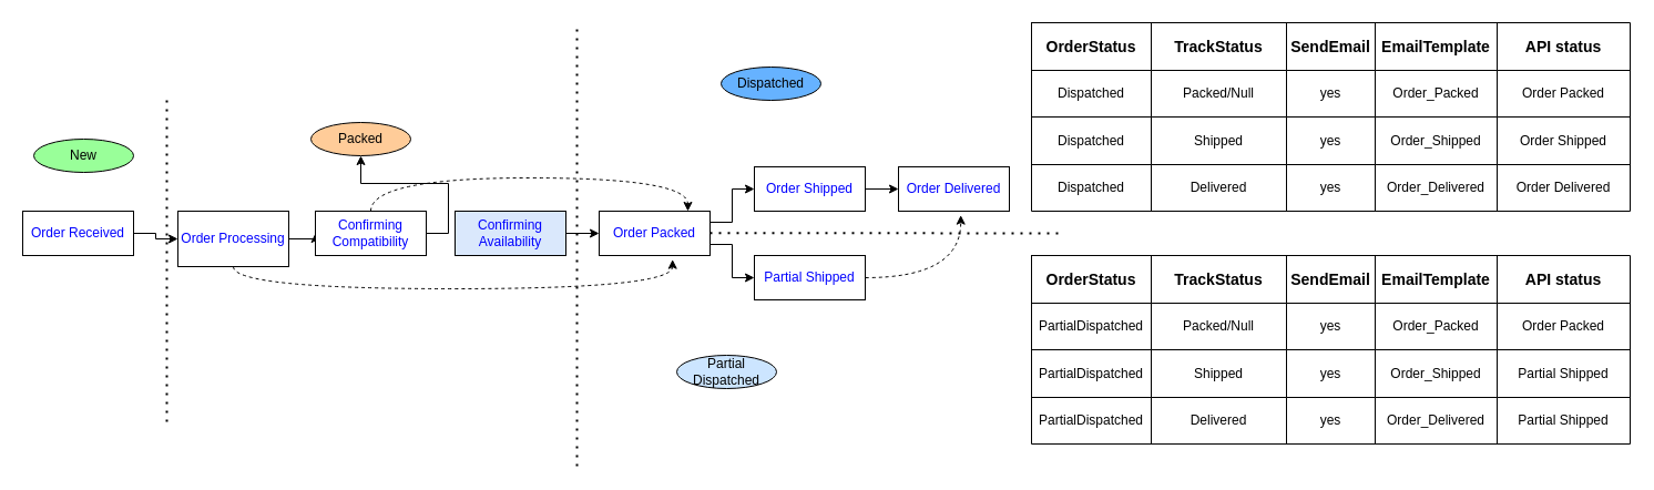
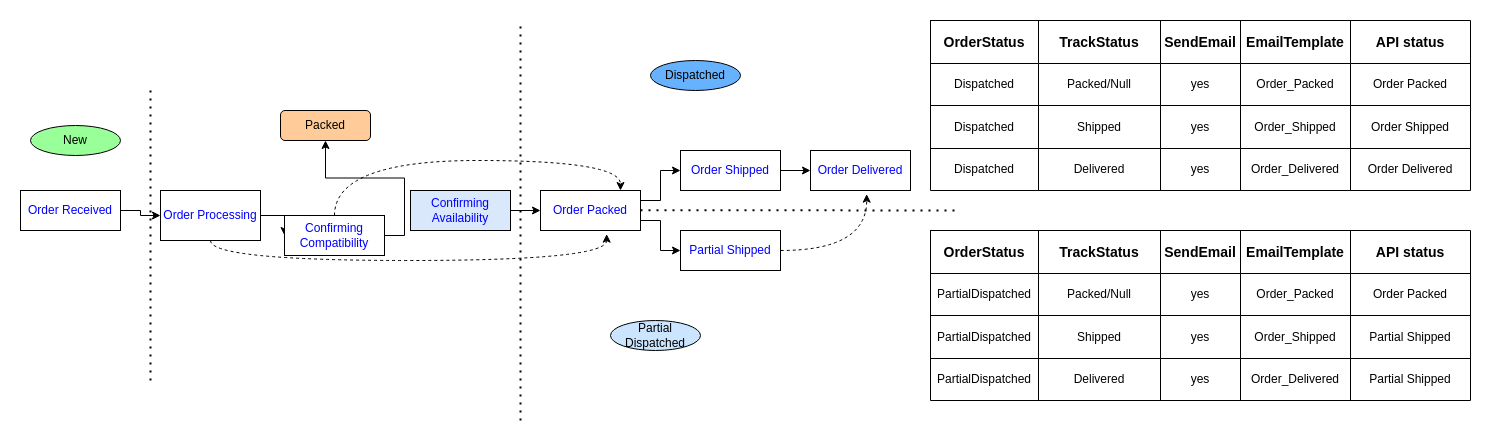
  <mxCell id="0" />
  <mxCell id="1" parent="0" />
  <mxCell id="2" style="edgeStyle=orthogonalEdgeStyle;rounded=0;orthogonalLoop=1;jettySize=auto;html=1;exitX=1;exitY=0.5;exitDx=0;exitDy=0;entryX=0;entryY=0.5;entryDx=0;entryDy=0;" parent="1" source="3" target="6" edge="1"><mxGeometry relative="1" as="geometry" /></mxCell>
  <mxCell id="3" value="&lt;font color=&quot;#0000ff&quot;&gt;Order Received&lt;/font&gt;" style="rounded=0;whiteSpace=wrap;html=1;" parent="1" vertex="1"><mxGeometry x="20" y="190" width="100" height="40" as="geometry" /></mxCell>
  <mxCell id="4" style="edgeStyle=orthogonalEdgeStyle;rounded=0;orthogonalLoop=1;jettySize=auto;html=1;exitX=1;exitY=0.5;exitDx=0;exitDy=0;entryX=0;entryY=0.5;entryDx=0;entryDy=0;" parent="1" source="6" target="9" edge="1"><mxGeometry relative="1" as="geometry" /></mxCell>
  <mxCell id="5" style="edgeStyle=orthogonalEdgeStyle;orthogonalLoop=1;jettySize=auto;html=1;exitX=0.5;exitY=1;exitDx=0;exitDy=0;entryX=0.662;entryY=1.091;entryDx=0;entryDy=0;entryPerimeter=0;curved=1;dashed=1;" parent="1" source="6" target="21" edge="1"><mxGeometry relative="1" as="geometry"><mxPoint x="620" y="250" as="targetPoint" /><Array as="points"><mxPoint x="210" y="260" /><mxPoint x="606" y="260" /></Array></mxGeometry></mxCell>
  <mxCell id="6" value="&lt;font color=&quot;#0000ff&quot;&gt;Order Processing&lt;/font&gt;" style="rounded=0;whiteSpace=wrap;html=1;" parent="1" vertex="1"><mxGeometry x="160" y="190" width="100" height="50" as="geometry" /></mxCell>
  <mxCell id="7" style="edgeStyle=orthogonalEdgeStyle;rounded=0;orthogonalLoop=1;jettySize=auto;html=1;exitX=1;exitY=0.5;exitDx=0;exitDy=0;" parent="1" source="9" target="15" edge="1"><mxGeometry relative="1" as="geometry" /></mxCell>
  <mxCell id="8" style="edgeStyle=orthogonalEdgeStyle;curved=1;orthogonalLoop=1;jettySize=auto;html=1;exitX=0.5;exitY=0;exitDx=0;exitDy=0;dashed=1;" parent="1" source="9" edge="1"><mxGeometry relative="1" as="geometry"><mxPoint x="620" y="190" as="targetPoint" /><Array as="points"><mxPoint x="334" y="160" /><mxPoint x="620" y="160" /></Array></mxGeometry></mxCell>
- <mxCell id="9" value="&lt;font color=&quot;#0000ff&quot;&gt;Confirming&lt;br&gt;Compatibility&lt;/font&gt;" style="rounded=0;whiteSpace=wrap;html=1;" parent="1" vertex="1"><mxGeometry x="284" y="190" width="100" height="40" as="geometry" /></mxCell>
+ <mxCell id="9" value="&lt;font color=&quot;#0000ff&quot;&gt;Confirming&lt;br&gt;Compatibility&lt;/font&gt;" style="rounded=0;whiteSpace=wrap;html=1;" parent="1" vertex="1"><mxGeometry x="284" y="215" width="100" height="40" as="geometry" /></mxCell>
  <mxCell id="10" style="edgeStyle=orthogonalEdgeStyle;rounded=0;orthogonalLoop=1;jettySize=auto;html=1;exitX=1;exitY=0.5;exitDx=0;exitDy=0;entryX=0;entryY=0.5;entryDx=0;entryDy=0;" parent="1" source="11" target="21" edge="1"><mxGeometry relative="1" as="geometry" /></mxCell>
  <mxCell id="11" value="&lt;font color=&quot;#0000ff&quot;&gt;Confirming&lt;br&gt;Availability&lt;/font&gt;" style="rounded=0;whiteSpace=wrap;html=1;fillColor=#dae8fc;" parent="1" vertex="1"><mxGeometry x="410" y="190" width="100" height="40" as="geometry" /></mxCell>
  <mxCell id="12" value="" style="endArrow=none;dashed=1;html=1;dashPattern=1 3;strokeWidth=2;" parent="1" edge="1"><mxGeometry width="50" height="50" relative="1" as="geometry"><mxPoint x="150" y="380" as="sourcePoint" /><mxPoint x="150" y="90" as="targetPoint" /></mxGeometry></mxCell>
  <mxCell id="13" value="New" style="ellipse;whiteSpace=wrap;html=1;fillColor=#99FF99;" parent="1" vertex="1"><mxGeometry x="30" y="125" width="90" height="30" as="geometry" /></mxCell>
  <mxCell id="14" value="" style="endArrow=none;dashed=1;html=1;dashPattern=1 3;strokeWidth=2;" parent="1" edge="1"><mxGeometry width="50" height="50" relative="1" as="geometry"><mxPoint x="520" y="420" as="sourcePoint" /><mxPoint x="520" y="20" as="targetPoint" /></mxGeometry></mxCell>
- <mxCell id="15" value="Packed" style="ellipse;whiteSpace=wrap;html=1;fillColor=#FFCC99;" parent="1" vertex="1"><mxGeometry x="280" y="110" width="90" height="30" as="geometry" /></mxCell>
+ <mxCell id="15" value="Packed" style="whiteSpace=wrap;html=1;fillColor=#FFCC99;rounded=1;" parent="1" vertex="1"><mxGeometry x="280" y="110" width="90" height="30" as="geometry" /></mxCell>
  <mxCell id="16" value="" style="endArrow=none;dashed=1;html=1;dashPattern=1 3;strokeWidth=2;" parent="1" edge="1"><mxGeometry width="50" height="50" relative="1" as="geometry"><mxPoint x="640" y="209.66" as="sourcePoint" /><mxPoint x="960" y="210" as="targetPoint" /></mxGeometry></mxCell>
  <mxCell id="17" value="Dispatched" style="ellipse;whiteSpace=wrap;html=1;fillColor=#66B2FF;" parent="1" vertex="1"><mxGeometry x="650" y="60" width="90" height="30" as="geometry" /></mxCell>
  <mxCell id="18" value="Partial&lt;br&gt;Dispatched" style="ellipse;whiteSpace=wrap;html=1;fillColor=#CCE5FF;" parent="1" vertex="1"><mxGeometry x="610" y="320" width="90" height="30" as="geometry" /></mxCell>
  <mxCell id="19" style="edgeStyle=orthogonalEdgeStyle;rounded=0;orthogonalLoop=1;jettySize=auto;html=1;exitX=1;exitY=0.75;exitDx=0;exitDy=0;entryX=0;entryY=0.5;entryDx=0;entryDy=0;" parent="1" source="21" target="25" edge="1"><mxGeometry relative="1" as="geometry" /></mxCell>
  <mxCell id="20" style="edgeStyle=orthogonalEdgeStyle;rounded=0;orthogonalLoop=1;jettySize=auto;html=1;exitX=1;exitY=0.25;exitDx=0;exitDy=0;entryX=0;entryY=0.5;entryDx=0;entryDy=0;" parent="1" source="21" target="23" edge="1"><mxGeometry relative="1" as="geometry" /></mxCell>
  <mxCell id="21" value="&lt;font color=&quot;#0000ff&quot;&gt;Order Packed&lt;/font&gt;" style="rounded=0;whiteSpace=wrap;html=1;" parent="1" vertex="1"><mxGeometry x="540" y="190" width="100" height="40" as="geometry" /></mxCell>
  <mxCell id="22" style="edgeStyle=orthogonalEdgeStyle;rounded=0;orthogonalLoop=1;jettySize=auto;html=1;exitX=1;exitY=0.5;exitDx=0;exitDy=0;entryX=0;entryY=0.5;entryDx=0;entryDy=0;" parent="1" source="23" target="26" edge="1"><mxGeometry relative="1" as="geometry" /></mxCell>
  <mxCell id="23" value="&lt;font color=&quot;#0000ff&quot;&gt;Order Shipped&lt;/font&gt;" style="rounded=0;whiteSpace=wrap;html=1;" parent="1" vertex="1"><mxGeometry x="680" y="150" width="100" height="40" as="geometry" /></mxCell>
  <mxCell id="24" style="edgeStyle=orthogonalEdgeStyle;curved=1;orthogonalLoop=1;jettySize=auto;html=1;exitX=1;exitY=0.5;exitDx=0;exitDy=0;entryX=0.562;entryY=1.091;entryDx=0;entryDy=0;entryPerimeter=0;dashed=1;" parent="1" source="25" target="26" edge="1"><mxGeometry relative="1" as="geometry" /></mxCell>
  <mxCell id="25" value="&lt;font color=&quot;#0000ff&quot;&gt;Partial Shipped&lt;/font&gt;" style="rounded=0;whiteSpace=wrap;html=1;" parent="1" vertex="1"><mxGeometry x="680" y="230" width="100" height="40" as="geometry" /></mxCell>
  <mxCell id="26" value="&lt;font color=&quot;#0000ff&quot;&gt;Order Delivered&lt;/font&gt;" style="rounded=0;whiteSpace=wrap;html=1;" parent="1" vertex="1"><mxGeometry x="810" y="150" width="100" height="40" as="geometry" /></mxCell>
  <mxCell id="27" value="" style="shape=table;startSize=0;container=1;collapsible=0;childLayout=tableLayout;" parent="1" vertex="1"><mxGeometry x="930" y="230" width="540" height="170" as="geometry" /></mxCell>
  <mxCell id="28" value="" style="shape=partialRectangle;collapsible=0;dropTarget=0;pointerEvents=0;fillColor=none;top=0;left=0;bottom=0;right=0;points=[[0,0.5],[1,0.5]];portConstraint=eastwest;" parent="27" vertex="1"><mxGeometry width="540" height="43" as="geometry" /></mxCell>
  <mxCell id="29" value="&lt;b&gt;&lt;font style=&quot;font-size: 14px&quot;&gt;OrderStatus&lt;/font&gt;&lt;/b&gt;" style="shape=partialRectangle;html=1;whiteSpace=wrap;connectable=0;overflow=hidden;fillColor=none;top=0;left=0;bottom=0;right=0;pointerEvents=1;" parent="28" vertex="1"><mxGeometry width="108" height="43" as="geometry" /></mxCell>
  <mxCell id="30" value="&lt;b&gt;&lt;font style=&quot;font-size: 14px&quot;&gt;TrackStatus&lt;/font&gt;&lt;/b&gt;" style="shape=partialRectangle;html=1;whiteSpace=wrap;connectable=0;overflow=hidden;fillColor=none;top=0;left=0;bottom=0;right=0;pointerEvents=1;" parent="28" vertex="1"><mxGeometry x="108" width="122" height="43" as="geometry" /></mxCell>
  <mxCell id="31" value="&lt;b&gt;&lt;font style=&quot;font-size: 14px&quot;&gt;SendEmail&lt;/font&gt;&lt;/b&gt;" style="shape=partialRectangle;html=1;whiteSpace=wrap;connectable=0;overflow=hidden;fillColor=none;top=0;left=0;bottom=0;right=0;pointerEvents=1;" parent="28" vertex="1"><mxGeometry x="230" width="80" height="43" as="geometry" /></mxCell>
  <mxCell id="32" value="&lt;b&gt;&lt;font style=&quot;font-size: 14px&quot;&gt;EmailTemplate&lt;/font&gt;&lt;/b&gt;" style="shape=partialRectangle;html=1;whiteSpace=wrap;connectable=0;overflow=hidden;fillColor=none;top=0;left=0;bottom=0;right=0;pointerEvents=1;" parent="28" vertex="1"><mxGeometry x="310" width="110" height="43" as="geometry" /></mxCell>
  <mxCell id="33" value="&lt;font style=&quot;font-size: 14px&quot;&gt;&lt;b&gt;API status&lt;/b&gt;&lt;/font&gt;" style="shape=partialRectangle;html=1;whiteSpace=wrap;connectable=0;overflow=hidden;fillColor=none;top=0;left=0;bottom=0;right=0;pointerEvents=1;" parent="28" vertex="1"><mxGeometry x="420" width="120" height="43" as="geometry" /></mxCell>
  <mxCell id="34" value="" style="shape=partialRectangle;collapsible=0;dropTarget=0;pointerEvents=0;fillColor=none;top=0;left=0;bottom=0;right=0;points=[[0,0.5],[1,0.5]];portConstraint=eastwest;" parent="27" vertex="1"><mxGeometry y="43" width="540" height="42" as="geometry" /></mxCell>
  <mxCell id="35" value="PartialDispatched" style="shape=partialRectangle;html=1;whiteSpace=wrap;connectable=0;overflow=hidden;fillColor=none;top=0;left=0;bottom=0;right=0;pointerEvents=1;" parent="34" vertex="1"><mxGeometry width="108" height="42" as="geometry" /></mxCell>
  <mxCell id="36" value="Packed/Null" style="shape=partialRectangle;html=1;whiteSpace=wrap;connectable=0;overflow=hidden;fillColor=none;top=0;left=0;bottom=0;right=0;pointerEvents=1;" parent="34" vertex="1"><mxGeometry x="108" width="122" height="42" as="geometry" /></mxCell>
  <mxCell id="37" value="yes" style="shape=partialRectangle;html=1;whiteSpace=wrap;connectable=0;overflow=hidden;fillColor=none;top=0;left=0;bottom=0;right=0;pointerEvents=1;" parent="34" vertex="1"><mxGeometry x="230" width="80" height="42" as="geometry" /></mxCell>
  <mxCell id="38" value="Order_Packed" style="shape=partialRectangle;html=1;whiteSpace=wrap;connectable=0;overflow=hidden;fillColor=none;top=0;left=0;bottom=0;right=0;pointerEvents=1;" parent="34" vertex="1"><mxGeometry x="310" width="110" height="42" as="geometry" /></mxCell>
  <mxCell id="39" value="&lt;span&gt;Order Packed&lt;/span&gt;" style="shape=partialRectangle;html=1;whiteSpace=wrap;connectable=0;overflow=hidden;fillColor=none;top=0;left=0;bottom=0;right=0;pointerEvents=1;" parent="34" vertex="1"><mxGeometry x="420" width="120" height="42" as="geometry" /></mxCell>
  <mxCell id="40" value="" style="shape=partialRectangle;collapsible=0;dropTarget=0;pointerEvents=0;fillColor=none;top=0;left=0;bottom=0;right=0;points=[[0,0.5],[1,0.5]];portConstraint=eastwest;" parent="27" vertex="1"><mxGeometry y="85" width="540" height="43" as="geometry" /></mxCell>
  <mxCell id="41" value="&lt;span&gt;PartialDispatched&lt;/span&gt;" style="shape=partialRectangle;html=1;whiteSpace=wrap;connectable=0;overflow=hidden;fillColor=none;top=0;left=0;bottom=0;right=0;pointerEvents=1;" parent="40" vertex="1"><mxGeometry width="108" height="43" as="geometry" /></mxCell>
  <mxCell id="42" value="Shipped" style="shape=partialRectangle;html=1;whiteSpace=wrap;connectable=0;overflow=hidden;fillColor=none;top=0;left=0;bottom=0;right=0;pointerEvents=1;" parent="40" vertex="1"><mxGeometry x="108" width="122" height="43" as="geometry" /></mxCell>
  <mxCell id="43" value="&lt;span&gt;yes&lt;/span&gt;" style="shape=partialRectangle;html=1;whiteSpace=wrap;connectable=0;overflow=hidden;fillColor=none;top=0;left=0;bottom=0;right=0;pointerEvents=1;" parent="40" vertex="1"><mxGeometry x="230" width="80" height="43" as="geometry" /></mxCell>
  <mxCell id="44" value="Order_Shipped" style="shape=partialRectangle;html=1;whiteSpace=wrap;connectable=0;overflow=hidden;fillColor=none;top=0;left=0;bottom=0;right=0;pointerEvents=1;" parent="40" vertex="1"><mxGeometry x="310" width="110" height="43" as="geometry" /></mxCell>
  <mxCell id="45" value="Partial Shipped" style="shape=partialRectangle;html=1;whiteSpace=wrap;connectable=0;overflow=hidden;fillColor=none;top=0;left=0;bottom=0;right=0;pointerEvents=1;" parent="40" vertex="1"><mxGeometry x="420" width="120" height="43" as="geometry" /></mxCell>
  <mxCell id="46" value="" style="shape=partialRectangle;collapsible=0;dropTarget=0;pointerEvents=0;fillColor=none;top=0;left=0;bottom=0;right=0;points=[[0,0.5],[1,0.5]];portConstraint=eastwest;" parent="27" vertex="1"><mxGeometry y="128" width="540" height="42" as="geometry" /></mxCell>
  <mxCell id="47" value="&lt;span&gt;PartialDispatched&lt;/span&gt;" style="shape=partialRectangle;html=1;whiteSpace=wrap;connectable=0;overflow=hidden;fillColor=none;top=0;left=0;bottom=0;right=0;pointerEvents=1;" parent="46" vertex="1"><mxGeometry width="108" height="42" as="geometry" /></mxCell>
  <mxCell id="48" value="Delivered" style="shape=partialRectangle;html=1;whiteSpace=wrap;connectable=0;overflow=hidden;fillColor=none;top=0;left=0;bottom=0;right=0;pointerEvents=1;" parent="46" vertex="1"><mxGeometry x="108" width="122" height="42" as="geometry" /></mxCell>
  <mxCell id="49" value="&lt;span&gt;yes&lt;/span&gt;" style="shape=partialRectangle;html=1;whiteSpace=wrap;connectable=0;overflow=hidden;fillColor=none;top=0;left=0;bottom=0;right=0;pointerEvents=1;" parent="46" vertex="1"><mxGeometry x="230" width="80" height="42" as="geometry" /></mxCell>
  <mxCell id="50" value="Order_Delivered" style="shape=partialRectangle;html=1;whiteSpace=wrap;connectable=0;overflow=hidden;fillColor=none;top=0;left=0;bottom=0;right=0;pointerEvents=1;" parent="46" vertex="1"><mxGeometry x="310" width="110" height="42" as="geometry" /></mxCell>
  <mxCell id="51" value="Partial Shipped" style="shape=partialRectangle;html=1;whiteSpace=wrap;connectable=0;overflow=hidden;fillColor=none;top=0;left=0;bottom=0;right=0;pointerEvents=1;" parent="46" vertex="1"><mxGeometry x="420" width="120" height="42" as="geometry" /></mxCell>
  <mxCell id="52" value="" style="shape=table;startSize=0;container=1;collapsible=0;childLayout=tableLayout;" parent="1" vertex="1"><mxGeometry x="930" y="20" width="540" height="170" as="geometry" /></mxCell>
  <mxCell id="53" value="" style="shape=partialRectangle;collapsible=0;dropTarget=0;pointerEvents=0;fillColor=none;top=0;left=0;bottom=0;right=0;points=[[0,0.5],[1,0.5]];portConstraint=eastwest;" parent="52" vertex="1"><mxGeometry width="540" height="43" as="geometry" /></mxCell>
  <mxCell id="54" value="&lt;b&gt;&lt;font style=&quot;font-size: 14px&quot;&gt;OrderStatus&lt;/font&gt;&lt;/b&gt;" style="shape=partialRectangle;html=1;whiteSpace=wrap;connectable=0;overflow=hidden;fillColor=none;top=0;left=0;bottom=0;right=0;pointerEvents=1;" parent="53" vertex="1"><mxGeometry width="108" height="43" as="geometry" /></mxCell>
  <mxCell id="55" value="&lt;b&gt;&lt;font style=&quot;font-size: 14px&quot;&gt;TrackStatus&lt;/font&gt;&lt;/b&gt;" style="shape=partialRectangle;html=1;whiteSpace=wrap;connectable=0;overflow=hidden;fillColor=none;top=0;left=0;bottom=0;right=0;pointerEvents=1;" parent="53" vertex="1"><mxGeometry x="108" width="122" height="43" as="geometry" /></mxCell>
  <mxCell id="56" value="&lt;b&gt;&lt;font style=&quot;font-size: 14px&quot;&gt;SendEmail&lt;/font&gt;&lt;/b&gt;" style="shape=partialRectangle;html=1;whiteSpace=wrap;connectable=0;overflow=hidden;fillColor=none;top=0;left=0;bottom=0;right=0;pointerEvents=1;" parent="53" vertex="1"><mxGeometry x="230" width="80" height="43" as="geometry" /></mxCell>
  <mxCell id="57" value="&lt;b&gt;&lt;font style=&quot;font-size: 14px&quot;&gt;EmailTemplate&lt;/font&gt;&lt;/b&gt;" style="shape=partialRectangle;html=1;whiteSpace=wrap;connectable=0;overflow=hidden;fillColor=none;top=0;left=0;bottom=0;right=0;pointerEvents=1;" parent="53" vertex="1"><mxGeometry x="310" width="110" height="43" as="geometry" /></mxCell>
  <mxCell id="58" value="&lt;font style=&quot;font-size: 14px&quot;&gt;&lt;b&gt;API status&lt;/b&gt;&lt;/font&gt;" style="shape=partialRectangle;html=1;whiteSpace=wrap;connectable=0;overflow=hidden;fillColor=none;top=0;left=0;bottom=0;right=0;pointerEvents=1;" parent="53" vertex="1"><mxGeometry x="420" width="120" height="43" as="geometry" /></mxCell>
  <mxCell id="59" value="" style="shape=partialRectangle;collapsible=0;dropTarget=0;pointerEvents=0;fillColor=none;top=0;left=0;bottom=0;right=0;points=[[0,0.5],[1,0.5]];portConstraint=eastwest;" parent="52" vertex="1"><mxGeometry y="43" width="540" height="42" as="geometry" /></mxCell>
  <mxCell id="60" value="Dispatched" style="shape=partialRectangle;html=1;whiteSpace=wrap;connectable=0;overflow=hidden;fillColor=none;top=0;left=0;bottom=0;right=0;pointerEvents=1;" parent="59" vertex="1"><mxGeometry width="108" height="42" as="geometry" /></mxCell>
  <mxCell id="61" value="Packed/Null" style="shape=partialRectangle;html=1;whiteSpace=wrap;connectable=0;overflow=hidden;fillColor=none;top=0;left=0;bottom=0;right=0;pointerEvents=1;" parent="59" vertex="1"><mxGeometry x="108" width="122" height="42" as="geometry" /></mxCell>
  <mxCell id="62" value="yes" style="shape=partialRectangle;html=1;whiteSpace=wrap;connectable=0;overflow=hidden;fillColor=none;top=0;left=0;bottom=0;right=0;pointerEvents=1;" parent="59" vertex="1"><mxGeometry x="230" width="80" height="42" as="geometry" /></mxCell>
  <mxCell id="63" value="Order_Packed" style="shape=partialRectangle;html=1;whiteSpace=wrap;connectable=0;overflow=hidden;fillColor=none;top=0;left=0;bottom=0;right=0;pointerEvents=1;" parent="59" vertex="1"><mxGeometry x="310" width="110" height="42" as="geometry" /></mxCell>
  <mxCell id="64" value="&lt;span&gt;Order Packed&lt;/span&gt;" style="shape=partialRectangle;html=1;whiteSpace=wrap;connectable=0;overflow=hidden;fillColor=none;top=0;left=0;bottom=0;right=0;pointerEvents=1;" parent="59" vertex="1"><mxGeometry x="420" width="120" height="42" as="geometry" /></mxCell>
  <mxCell id="65" value="" style="shape=partialRectangle;collapsible=0;dropTarget=0;pointerEvents=0;fillColor=none;top=0;left=0;bottom=0;right=0;points=[[0,0.5],[1,0.5]];portConstraint=eastwest;" parent="52" vertex="1"><mxGeometry y="85" width="540" height="43" as="geometry" /></mxCell>
  <mxCell id="66" value="&lt;span&gt;Dispatched&lt;/span&gt;" style="shape=partialRectangle;html=1;whiteSpace=wrap;connectable=0;overflow=hidden;fillColor=none;top=0;left=0;bottom=0;right=0;pointerEvents=1;" parent="65" vertex="1"><mxGeometry width="108" height="43" as="geometry" /></mxCell>
  <mxCell id="67" value="Shipped" style="shape=partialRectangle;html=1;whiteSpace=wrap;connectable=0;overflow=hidden;fillColor=none;top=0;left=0;bottom=0;right=0;pointerEvents=1;" parent="65" vertex="1"><mxGeometry x="108" width="122" height="43" as="geometry" /></mxCell>
  <mxCell id="68" value="&lt;span&gt;yes&lt;/span&gt;" style="shape=partialRectangle;html=1;whiteSpace=wrap;connectable=0;overflow=hidden;fillColor=none;top=0;left=0;bottom=0;right=0;pointerEvents=1;" parent="65" vertex="1"><mxGeometry x="230" width="80" height="43" as="geometry" /></mxCell>
  <mxCell id="69" value="Order_Shipped" style="shape=partialRectangle;html=1;whiteSpace=wrap;connectable=0;overflow=hidden;fillColor=none;top=0;left=0;bottom=0;right=0;pointerEvents=1;" parent="65" vertex="1"><mxGeometry x="310" width="110" height="43" as="geometry" /></mxCell>
  <mxCell id="70" value="Order Shipped" style="shape=partialRectangle;html=1;whiteSpace=wrap;connectable=0;overflow=hidden;fillColor=none;top=0;left=0;bottom=0;right=0;pointerEvents=1;" parent="65" vertex="1"><mxGeometry x="420" width="120" height="43" as="geometry" /></mxCell>
  <mxCell id="71" value="" style="shape=partialRectangle;collapsible=0;dropTarget=0;pointerEvents=0;fillColor=none;top=0;left=0;bottom=0;right=0;points=[[0,0.5],[1,0.5]];portConstraint=eastwest;" parent="52" vertex="1"><mxGeometry y="128" width="540" height="42" as="geometry" /></mxCell>
  <mxCell id="72" value="&lt;span&gt;Dispatched&lt;/span&gt;" style="shape=partialRectangle;html=1;whiteSpace=wrap;connectable=0;overflow=hidden;fillColor=none;top=0;left=0;bottom=0;right=0;pointerEvents=1;" parent="71" vertex="1"><mxGeometry width="108" height="42" as="geometry" /></mxCell>
  <mxCell id="73" value="Delivered" style="shape=partialRectangle;html=1;whiteSpace=wrap;connectable=0;overflow=hidden;fillColor=none;top=0;left=0;bottom=0;right=0;pointerEvents=1;" parent="71" vertex="1"><mxGeometry x="108" width="122" height="42" as="geometry" /></mxCell>
  <mxCell id="74" value="&lt;span&gt;yes&lt;/span&gt;" style="shape=partialRectangle;html=1;whiteSpace=wrap;connectable=0;overflow=hidden;fillColor=none;top=0;left=0;bottom=0;right=0;pointerEvents=1;" parent="71" vertex="1"><mxGeometry x="230" width="80" height="42" as="geometry" /></mxCell>
  <mxCell id="75" value="Order_Delivered" style="shape=partialRectangle;html=1;whiteSpace=wrap;connectable=0;overflow=hidden;fillColor=none;top=0;left=0;bottom=0;right=0;pointerEvents=1;" parent="71" vertex="1"><mxGeometry x="310" width="110" height="42" as="geometry" /></mxCell>
  <mxCell id="76" value="Order Delivered" style="shape=partialRectangle;html=1;whiteSpace=wrap;connectable=0;overflow=hidden;fillColor=none;top=0;left=0;bottom=0;right=0;pointerEvents=1;" parent="71" vertex="1"><mxGeometry x="420" width="120" height="42" as="geometry" /></mxCell>
